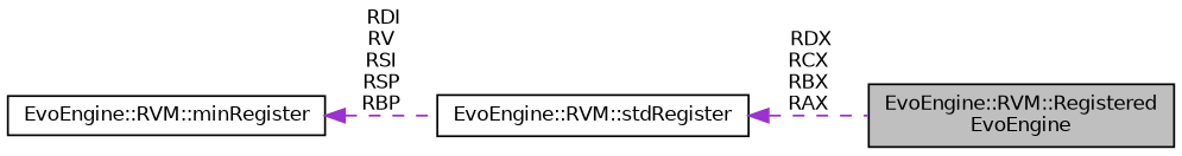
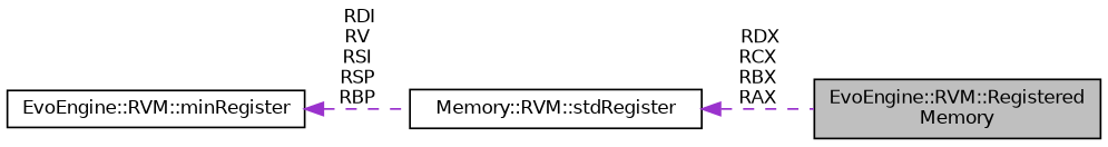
  digraph {
    rankdir=LR
    node [color=black fillcolor=white fontname=Helvetica fontsize=10 shape=record style=filled]
    edge [color=darkorchid3 dir=back fontname=Helvetica fontsize=10 labelfontname=Helvetica labelfontsize=10 style=dashed]
-   n1 [fillcolor=grey75 fontcolor=black height=0.2 label="EvoEngine::RVM::Registered\lEvoEngine" width=0.4]
-   n2 [height=0.2 label="EvoEngine::RVM::stdRegister" width=0.4]
+   n1 [fillcolor=grey75 fontcolor=black height=0.2 label="EvoEngine::RVM::Registered\lMemory" width=0.4]
+   n2 [height=0.2 label="Memory::RVM::stdRegister" width=0.4]
    n3 [height=0.2 label="EvoEngine::RVM::minRegister" width=0.4]
    n2 -> n1 [label=" RDX\nRCX\nRBX\nRAX"]
    n3 -> n2 [label=" RDI\nRV\nRSI\nRSP\nRBP"]
  }
